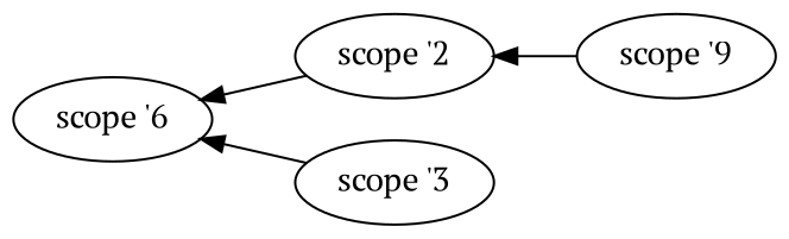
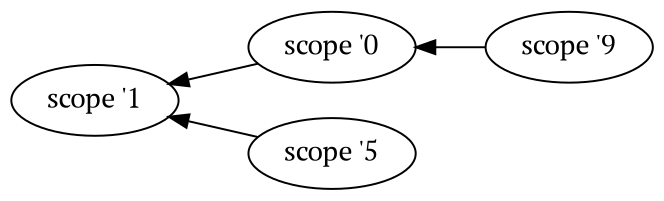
  digraph {
    fontname="PT Serif"
    rankdir=LR
    node [fontname="PT Serif"]
    edge [dir=back fontname="PT Serif"]
-   n1 [label="scope '6"]
-   n2 [label="scope '2"]
-   n3 [label="scope '3"]
+   n1 [label="scope '1"]
+   n2 [label="scope '0"]
+   n3 [label="scope '5"]
    n4 [label="scope '9"]
    n1 -> n2
    n1 -> n3
    n2 -> n4
  }
